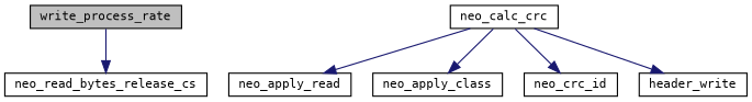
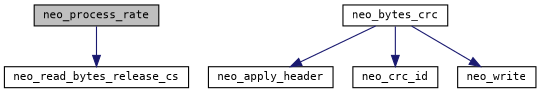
  digraph {
    fontname="DejaVu Sans Mono"
    rankdir=TB
    node [color=black fillcolor=white fontname="DejaVu Sans Mono" fontsize=10 shape=record style=filled]
    edge [color=midnightblue fontname="DejaVu Sans Mono" fontsize=10 labelfontname=Helvetica labelfontsize=10 style=solid]
-   n1 [fillcolor=grey75 fontcolor=black height=0.2 label=write_process_rate width=0.4]
+   n1 [fillcolor=grey75 fontcolor=black height=0.2 label=neo_process_rate width=0.4]
    n2 [height=0.2 label=neo_read_bytes_release_cs width=0.4]
-   n3 [height=0.2 label=neo_calc_crc width=0.4]
-   n4 [height=0.2 label=neo_apply_read width=0.4]
-   n5 [height=0.2 label=neo_apply_class width=0.4]
+   n3 [height=0.2 label=neo_bytes_crc width=0.4]
+   n4 [height=0.2 label=neo_apply_header width=0.4]
    n6 [height=0.2 label=neo_crc_id width=0.4]
-   n7 [height=0.2 label=header_write width=0.4]
+   n7 [height=0.2 label=neo_write width=0.4]
    n1 -> n2
    n3 -> n4
-   n3 -> n5
    n3 -> n6
    n3 -> n7
  }
